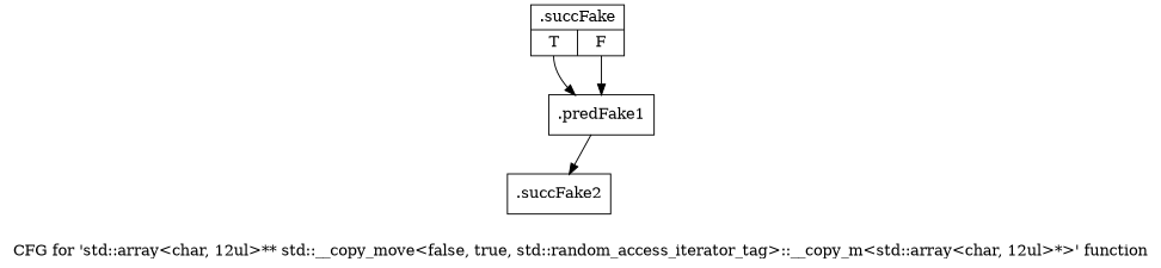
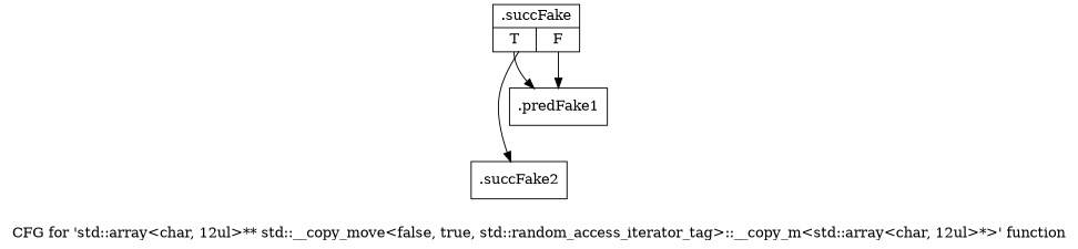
  digraph {
    label="CFG for 'std::array\<char, 12ul\>** std::__copy_move\<false, true, std::random_access_iterator_tag\>::__copy_m\<std::array\<char, 12ul\>*\>' function"
    node [filename="/media/miguel/NewVolume/Linux/Xilinx/Vitis_HLS/2020.2/tps/lnx64/gcc-6.2.0/lib/gcc/x86_64-pc-linux-gnu/6.2.0/../../../../include/c++/6.2.0/bits/stl_algobase.h" linenumber=369 shape=record]
    edge [execusionnum=0 filename="/media/miguel/NewVolume/Linux/Xilinx/Vitis_HLS/2020.2/tps/lnx64/gcc-6.2.0/lib/gcc/x86_64-pc-linux-gnu/6.2.0/../../../../include/c++/6.2.0/bits/stl_algobase.h"]
    n1 [label="{.succFake|{<s0>T|<s1>F}}" linenumber=367]
    n2 [label="{.predFake1}"]
    n3 [label="{.succFake2}"]
    n1 -> n2 [tailport=s0]
    n1 -> n2 [tailport=s1 execusionnum="" filename=""]
-   n2 -> n3
+   n1 -> n3
  }
